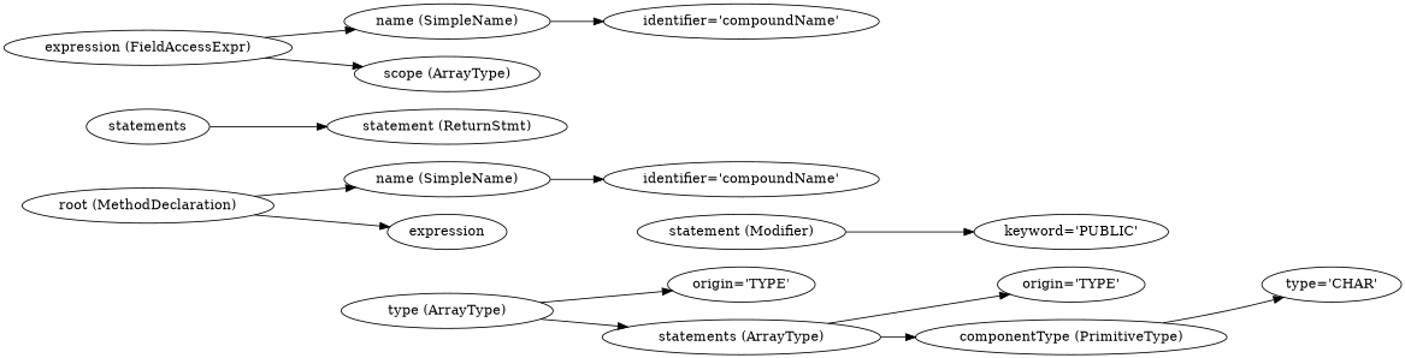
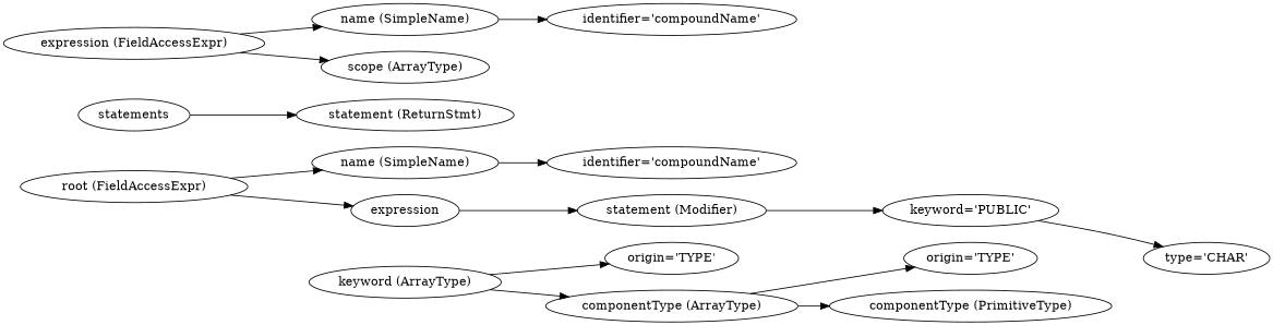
  digraph {
    rankdir=LR
-   n1 [label="root (MethodDeclaration)"]
+   n1 [label="root (FieldAccessExpr)"]
    n2 [label="name (SimpleName)"]
    n3 [label=expression]
-   n4 [label="type (ArrayType)"]
+   n4 [label="keyword (ArrayType)"]
    n5 [label="origin='TYPE'"]
-   n6 [label="statements (ArrayType)"]
+   n6 [label="componentType (ArrayType)"]
    n7 [label="identifier='compoundName'"]
    n8 [label="statement (Modifier)"]
    n9 [label=statements]
    n10 [label="statement (ReturnStmt)"]
    n11 [label="expression (FieldAccessExpr)"]
    n12 [label="name (SimpleName)"]
    n13 [label="scope (ArrayType)"]
    n14 [label="identifier='compoundName'"]
    n15 [label="origin='TYPE'"]
    n16 [label="componentType (PrimitiveType)"]
    n17 [label="type='CHAR'"]
    n18 [label="keyword='PUBLIC'"]
    n1 -> n2
    n1 -> n3
    n2 -> n7
+   n3 -> n8
    n4 -> n5
    n4 -> n6
    n6 -> n15
    n6 -> n16
    n8 -> n18
    n9 -> n10
    n11 -> n12
    n11 -> n13
    n12 -> n14
-   n16 -> n17
+   n18 -> n17
  }
